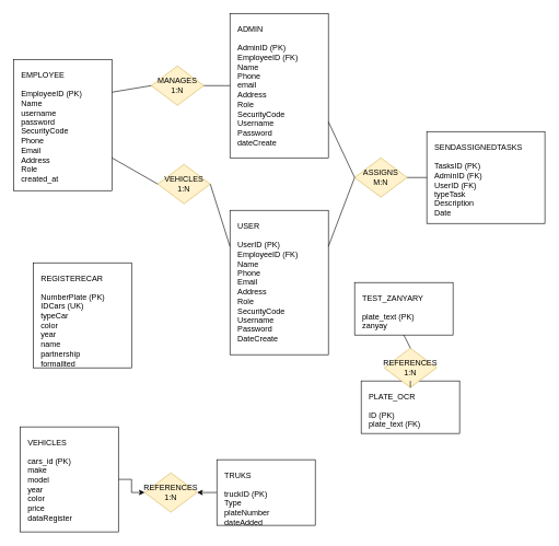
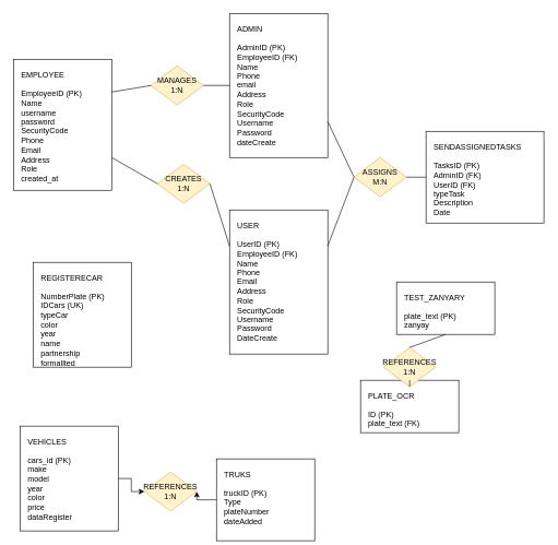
  <mxCell id="0" />
  <mxCell id="1" parent="0" />
  <mxCell id="2" value="EMPLOYEE&#10;&#10;EmployeeID (PK)&#10;Name&#10;username&#10;password&#10;SecurityCode&#10;Phone&#10;Email&#10;Address&#10;Role&#10;created_at" style="rounded=0;whiteSpace=wrap;html=1;align=left;verticalAlign=top;spacingTop=10;spacingLeft=10;" vertex="1" parent="1"><mxGeometry x="20" y="90" width="150" height="200" as="geometry" /></mxCell>
  <mxCell id="3" value="ADMIN&#10;&#10;AdminID (PK)&#10;EmployeeID (FK)&#10;Name&#10;Phone&#10;email&#10;Address&#10;Role&#10;SecurityCode&#10;Username&#10;Password&#10;dateCreate" style="rounded=0;whiteSpace=wrap;html=1;align=left;verticalAlign=top;spacingTop=10;spacingLeft=10;" vertex="1" parent="1"><mxGeometry x="350" y="20" width="150" height="220" as="geometry" /></mxCell>
  <mxCell id="4" value="USER&#10;&#10;UserID (PK)&#10;EmployeeID (FK)&#10;Name&#10;Phone&#10;Email&#10;Address&#10;Role&#10;SecurityCode&#10;Username&#10;Password&#10;DateCreate" style="rounded=0;whiteSpace=wrap;html=1;align=left;verticalAlign=top;spacingTop=10;spacingLeft=10;" vertex="1" parent="1"><mxGeometry x="350" y="320" width="150" height="220" as="geometry" /></mxCell>
  <mxCell id="5" value="SENDASSIGNEDTASKS&#10;&#10;TasksID (PK)&#10;AdminID (FK)&#10;UserID (FK)&#10;typeTask&#10;Description&#10;Date" style="rounded=0;whiteSpace=wrap;html=1;align=left;verticalAlign=top;spacingTop=10;spacingLeft=10;" vertex="1" parent="1"><mxGeometry x="650" y="200" width="180" height="140" as="geometry" /></mxCell>
  <mxCell id="6" value="REGISTERECAR&#10;&#10;NumberPlate (PK)&#10;IDCars (UK)&#10;typeCar&#10;color&#10;year&#10;name&#10;partnership&#10;formallted" style="rounded=0;whiteSpace=wrap;html=1;align=left;verticalAlign=top;spacingTop=10;spacingLeft=10;" vertex="1" parent="1"><mxGeometry x="50" y="400" width="150" height="160" as="geometry" /></mxCell>
  <mxCell id="7" style="edgeStyle=orthogonalEdgeStyle;rounded=0;orthogonalLoop=1;jettySize=auto;html=1;exitX=1;exitY=0.5;exitDx=0;exitDy=0;entryX=0;entryY=0.5;entryDx=0;entryDy=0;" edge="1" parent="1" source="8" target="26"><mxGeometry relative="1" as="geometry" /></mxCell>
  <mxCell id="8" value="VEHICLES&#10;&#10;cars_id (PK)&#10;make&#10;model&#10;year&#10;color&#10;price&#10;dataRegister" style="rounded=0;whiteSpace=wrap;html=1;align=left;verticalAlign=top;spacingTop=10;spacingLeft=10;" vertex="1" parent="1"><mxGeometry x="30" y="650" width="150" height="160" as="geometry" /></mxCell>
  <mxCell id="9" style="edgeStyle=orthogonalEdgeStyle;rounded=0;orthogonalLoop=1;jettySize=auto;html=1;exitX=0;exitY=0.5;exitDx=0;exitDy=0;entryX=1;entryY=0.5;entryDx=0;entryDy=0;" edge="1" parent="1" source="10" target="26"><mxGeometry relative="1" as="geometry" /></mxCell>
- <mxCell id="10" value="TRUKS&#10;&#10;truckID (PK)&#10;Type&#10;plateNumber&#10;dateAdded" style="rounded=0;whiteSpace=wrap;html=1;align=left;verticalAlign=top;spacingTop=10;spacingLeft=10;" vertex="1" parent="1"><mxGeometry x="330" y="700" width="150" height="100" as="geometry" /></mxCell>
- <mxCell id="11" value="TEST_ZANYARY&#10;&#10;plate_text (PK)&#10;zanyay" style="rounded=0;whiteSpace=wrap;html=1;align=left;verticalAlign=top;spacingTop=10;spacingLeft=10;" vertex="1" parent="1"><mxGeometry x="540" y="430" width="150" height="80" as="geometry" /></mxCell>
+ <mxCell id="10" value="TRUKS&#10;&#10;truckID (PK)&#10;Type&#10;plateNumber&#10;dateAdded" style="rounded=0;whiteSpace=wrap;html=1;align=left;verticalAlign=top;spacingTop=10;spacingLeft=10;" vertex="1" parent="1"><mxGeometry x="330" y="700" width="150" height="125" as="geometry" /></mxCell>
+ <mxCell id="11" value="TEST_ZANYARY&#10;&#10;plate_text (PK)&#10;zanyay" style="rounded=0;whiteSpace=wrap;html=1;align=left;verticalAlign=top;spacingTop=10;spacingLeft=10;" vertex="1" parent="1"><mxGeometry x="605" y="430" width="150" height="80" as="geometry" /></mxCell>
  <mxCell id="12" value="PLATE_OCR&#10;&#10;ID (PK)&#10;plate_text (FK)" style="rounded=0;whiteSpace=wrap;html=1;align=left;verticalAlign=top;spacingTop=10;spacingLeft=10;" vertex="1" parent="1"><mxGeometry x="550" y="580" width="150" height="80" as="geometry" /></mxCell>
  <mxCell id="13" value="MANAGES&#10;1:N" style="rhombus;whiteSpace=wrap;html=1;fillColor=#fff2cc;strokeColor=#d6b656;" vertex="1" parent="1"><mxGeometry x="230" y="100" width="80" height="60" as="geometry" /></mxCell>
- <mxCell id="14" value="VEHICLES&#10;1:N" style="rhombus;whiteSpace=wrap;html=1;fillColor=#fff2cc;strokeColor=#d6b656;" vertex="1" parent="1"><mxGeometry x="240" y="250" width="80" height="60" as="geometry" /></mxCell>
+ <mxCell id="14" value="CREATES&#10;1:N" style="rhombus;whiteSpace=wrap;html=1;fillColor=#fff2cc;strokeColor=#d6b656;" vertex="1" parent="1"><mxGeometry x="240" y="250" width="80" height="60" as="geometry" /></mxCell>
  <mxCell id="15" value="ASSIGNS&#10;M:N" style="rhombus;whiteSpace=wrap;html=1;fillColor=#fff2cc;strokeColor=#d6b656;" vertex="1" parent="1"><mxGeometry x="540" y="240" width="80" height="60" as="geometry" /></mxCell>
  <mxCell id="16" value="REFERENCES&#10;1:N" style="rhombus;whiteSpace=wrap;html=1;fillColor=#fff2cc;strokeColor=#d6b656;" vertex="1" parent="1"><mxGeometry x="585" y="530" width="80" height="60" as="geometry" /></mxCell>
  <mxCell id="17" value="" style="endArrow=none;html=1;entryX=0;entryY=0.5;exitX=1;exitY=0.25;" edge="1" parent="1" source="2" target="13"><mxGeometry width="50" height="50" relative="1" as="geometry" /></mxCell>
  <mxCell id="18" value="" style="endArrow=none;html=1;entryX=0;entryY=0.5;exitX=1;exitY=0.5;" edge="1" parent="1" source="13" target="3"><mxGeometry width="50" height="50" relative="1" as="geometry" /></mxCell>
  <mxCell id="19" value="" style="endArrow=none;html=1;entryX=0;entryY=0.5;exitX=1;exitY=0.75;" edge="1" parent="1" source="2" target="14"><mxGeometry width="50" height="50" relative="1" as="geometry" /></mxCell>
  <mxCell id="20" value="" style="endArrow=none;html=1;entryX=0;entryY=0.25;exitX=1;exitY=0.5;" edge="1" parent="1" source="14" target="4"><mxGeometry width="50" height="50" relative="1" as="geometry" /></mxCell>
  <mxCell id="21" value="" style="endArrow=none;html=1;entryX=0;entryY=0.5;exitX=1;exitY=0.75;" edge="1" parent="1" source="3" target="15"><mxGeometry width="50" height="50" relative="1" as="geometry" /></mxCell>
  <mxCell id="22" value="" style="endArrow=none;html=1;entryX=0;entryY=0.5;exitX=1;exitY=0.25;" edge="1" parent="1" source="4" target="15"><mxGeometry width="50" height="50" relative="1" as="geometry" /></mxCell>
  <mxCell id="23" value="" style="endArrow=none;html=1;entryX=0;entryY=0.5;exitX=1;exitY=0.5;" edge="1" parent="1" source="15" target="5"><mxGeometry width="50" height="50" relative="1" as="geometry" /></mxCell>
  <mxCell id="24" value="" style="endArrow=none;html=1;entryX=0.5;entryY=0;exitX=0.5;exitY=1;" edge="1" parent="1" source="11" target="16"><mxGeometry width="50" height="50" relative="1" as="geometry" /></mxCell>
  <mxCell id="25" value="" style="endArrow=none;html=1;entryX=0.5;entryY=0;exitX=0.5;exitY=1;" edge="1" parent="1" source="16" target="12"><mxGeometry width="50" height="50" relative="1" as="geometry" /></mxCell>
  <mxCell id="26" value="REFERENCES&#10;1:N" style="rhombus;whiteSpace=wrap;html=1;fillColor=#fff2cc;strokeColor=#d6b656;" vertex="1" parent="1"><mxGeometry x="220" y="720" width="80" height="60" as="geometry" /></mxCell>
